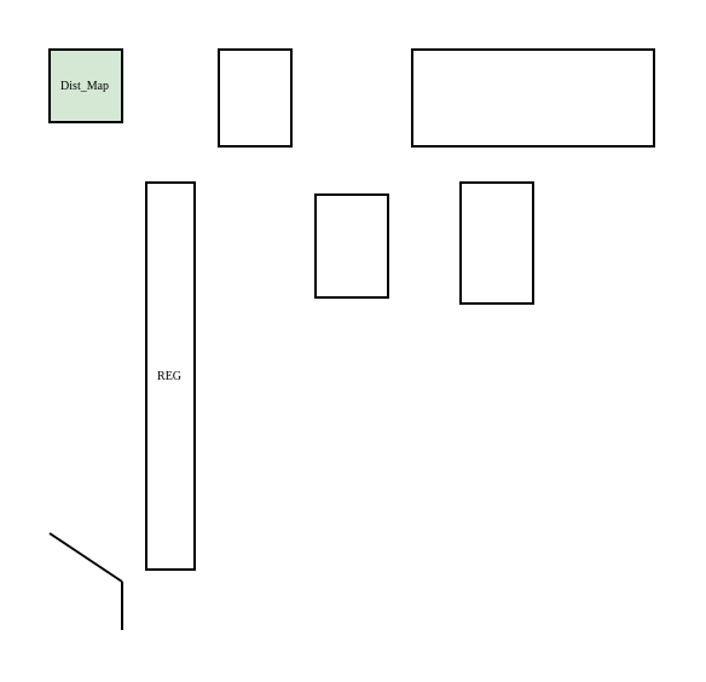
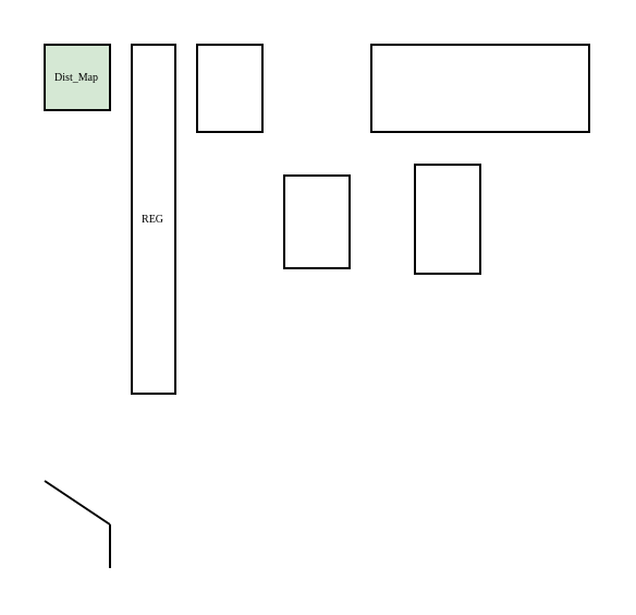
  <mxCell id="0" />
  <mxCell id="1" parent="0" />
- <mxCell id="2" value="REG" style="rounded=0;whiteSpace=wrap;html=1;fontFamily=Times New Roman;fontSize=5;" parent="1" vertex="1"><mxGeometry x="60" y="75" width="20" height="160" as="geometry" /></mxCell>
+ <mxCell id="2" value="REG" style="rounded=0;whiteSpace=wrap;html=1;fontFamily=Times New Roman;fontSize=5;" parent="1" vertex="1"><mxGeometry x="60" y="20" width="20" height="160" as="geometry" /></mxCell>
  <mxCell id="3" value="Dist_Map&lt;br&gt;" style="rounded=0;whiteSpace=wrap;html=1;fontFamily=Times New Roman;fontSize=5;fillColor=#d5e8d4;" parent="1" vertex="1"><mxGeometry x="20" y="20" width="30" height="30" as="geometry" /></mxCell>
  <mxCell id="4" value="" style="endArrow=none;html=1;fontFamily=Times New Roman;fontSize=5;" parent="1" edge="1"><mxGeometry width="50" height="50" relative="1" as="geometry"><mxPoint x="50" y="240" as="sourcePoint" /><mxPoint x="20" y="220" as="targetPoint" /></mxGeometry></mxCell>
  <mxCell id="5" value="" style="endArrow=none;html=1;fontFamily=Times New Roman;fontSize=5;" parent="1" edge="1"><mxGeometry width="50" height="50" relative="1" as="geometry"><mxPoint x="50" y="240" as="sourcePoint" /><mxPoint x="50" y="260" as="targetPoint" /></mxGeometry></mxCell>
  <mxCell id="6" value="" style="rounded=0;whiteSpace=wrap;html=1;" vertex="1" parent="1"><mxGeometry x="90" y="20" width="30" height="40" as="geometry" /></mxCell>
  <mxCell id="7" value="" style="rounded=0;whiteSpace=wrap;html=1;" vertex="1" parent="1"><mxGeometry x="130" y="80" width="30" height="42.5" as="geometry" /></mxCell>
  <mxCell id="8" value="" style="rounded=0;whiteSpace=wrap;html=1;" vertex="1" parent="1"><mxGeometry x="190" y="75" width="30" height="50" as="geometry" /></mxCell>
  <mxCell id="9" value="" style="rounded=0;whiteSpace=wrap;html=1;" vertex="1" parent="1"><mxGeometry x="170" y="20" width="100" height="40" as="geometry" /></mxCell>
